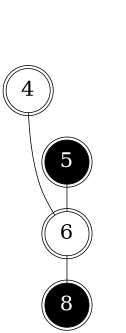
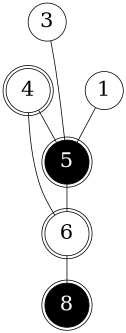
  digraph {
    nodesep=0.2
    node [fixedsize=true fontsize=28 shape=doublecircle]
    edge [dir=none weight=10]
    5 [fillcolor=black fontcolor=white style=filled width=0.7]
    8 [fillcolor=black fontcolor=white style=filled width=0.7]
    4 [width=0.7]
    6 [width=0.7]
+   1 [shape=circle width=0.7]
+   3 [shape=circle width=0.7]
    subgraph sub_1 {
      5
      8
    }
    subgraph sub_2 {
      4
      6
    }
    5 -> 6
+   4 -> 5
    4 -> 6
    6 -> 8
+   1 -> 5
+   1 -> 6 [style=invis]
+   3 -> 5
+   3 -> 4 [style=invis]
  }
